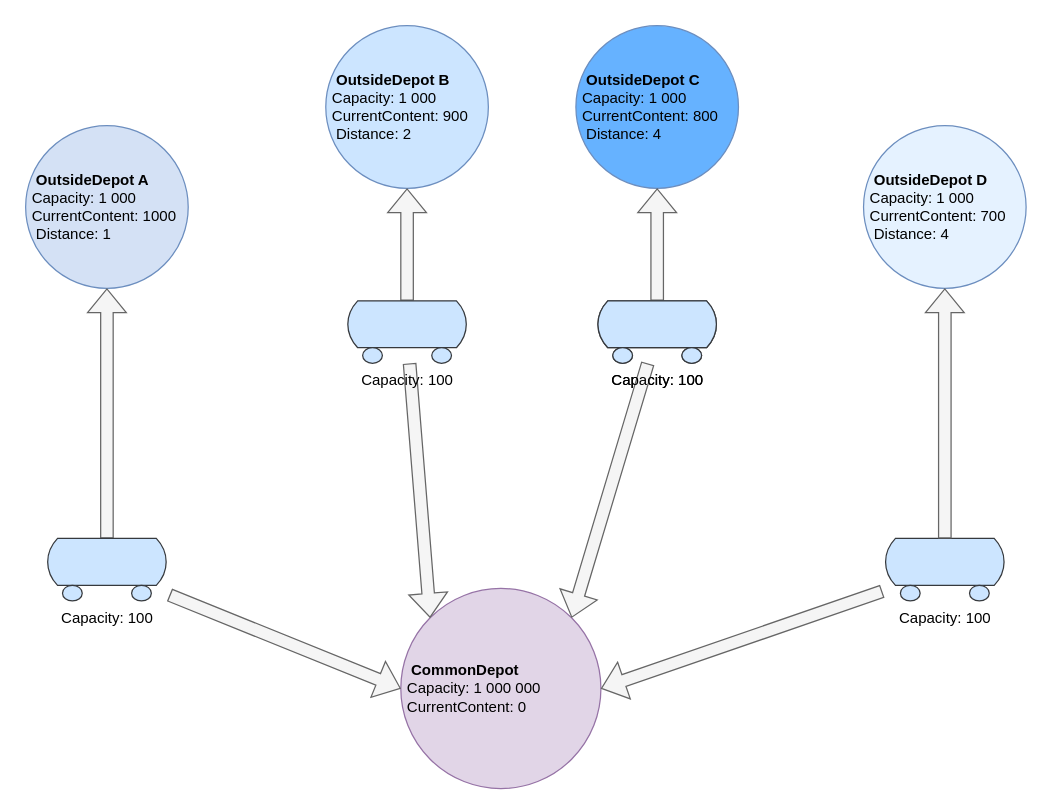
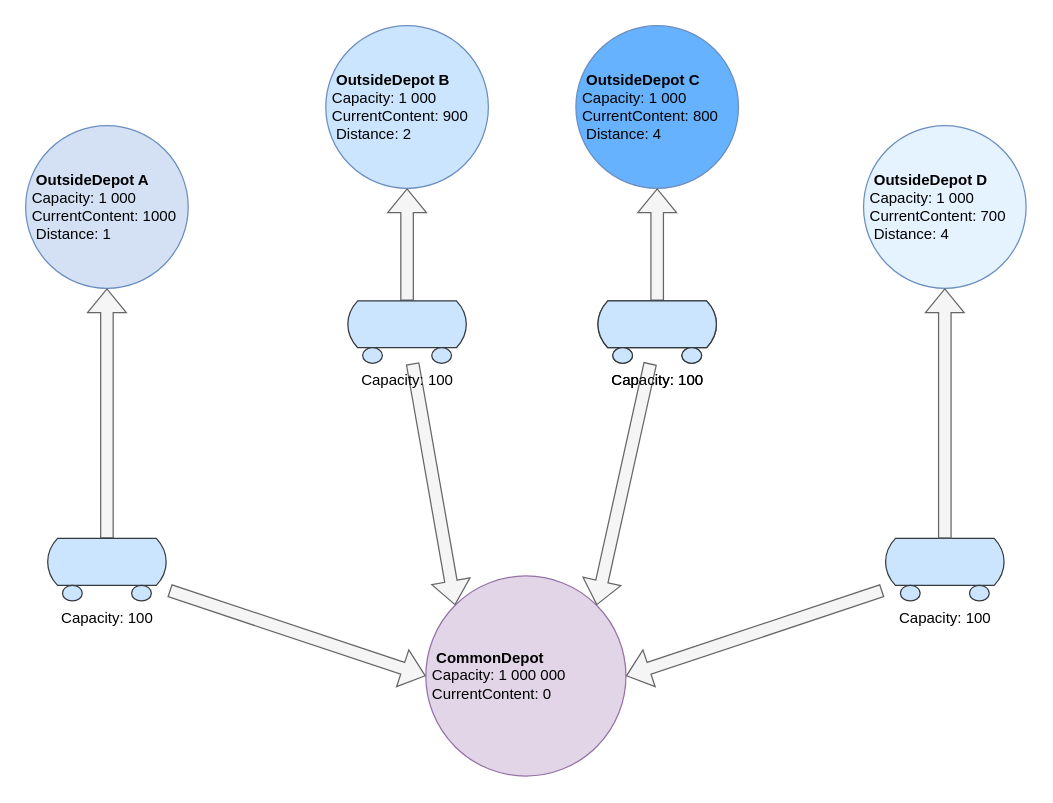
  <mxCell id="0" />
  <mxCell id="1" parent="0" />
- <mxCell id="2" value="&lt;div&gt;&amp;nbsp; &lt;b&gt;CommonDepot&lt;/b&gt;&lt;/div&gt;&lt;div&gt;&lt;span&gt;&amp;nbsp;Capacity: 1 000 000&lt;/span&gt;&lt;/div&gt;&lt;div&gt;&lt;span&gt;&amp;nbsp;CurrentContent: 0&lt;/span&gt;&lt;/div&gt;" style="ellipse;whiteSpace=wrap;html=1;aspect=fixed;align=left;fillColor=#e1d5e7;strokeColor=#9673a6;" parent="1" vertex="1"><mxGeometry x="320" y="470" width="160" height="160" as="geometry" /></mxCell>
+ <mxCell id="2" value="&lt;div&gt;&amp;nbsp; &lt;b&gt;CommonDepot&lt;/b&gt;&lt;/div&gt;&lt;div&gt;&lt;span&gt;&amp;nbsp;Capacity: 1 000 000&lt;/span&gt;&lt;/div&gt;&lt;div&gt;&lt;span&gt;&amp;nbsp;CurrentContent: 0&lt;/span&gt;&lt;/div&gt;" style="ellipse;whiteSpace=wrap;html=1;aspect=fixed;align=left;fillColor=#e1d5e7;strokeColor=#9673a6;" parent="1" vertex="1"><mxGeometry x="340" y="460" width="160" height="160" as="geometry" /></mxCell>
  <mxCell id="3" value="&lt;div&gt;&amp;nbsp;&amp;nbsp;&lt;b&gt;OutsideDepot A&lt;/b&gt;&lt;/div&gt;&lt;div&gt;&lt;span&gt;&amp;nbsp;Capacity: 1 000&lt;/span&gt;&lt;/div&gt;&lt;div&gt;&lt;span&gt;&amp;nbsp;CurrentContent: 1000&lt;/span&gt;&lt;/div&gt;&lt;div&gt;&amp;nbsp; Distance: 1&lt;/div&gt;" style="ellipse;whiteSpace=wrap;html=1;aspect=fixed;align=left;fillColor=#D4E1F5;strokeColor=#6c8ebf;" parent="1" vertex="1"><mxGeometry x="20" y="100" width="130" height="130" as="geometry" /></mxCell>
  <mxCell id="4" value="&lt;div&gt;&amp;nbsp;&amp;nbsp;&lt;b&gt;OutsideDepot B&lt;/b&gt;&lt;/div&gt;&lt;div&gt;&lt;span&gt;&amp;nbsp;Capacity: 1 000&lt;/span&gt;&lt;/div&gt;&lt;div&gt;&lt;span&gt;&amp;nbsp;CurrentContent: 900&lt;/span&gt;&lt;/div&gt;&lt;div&gt;&amp;nbsp; Distance: 2&lt;/div&gt;" style="ellipse;whiteSpace=wrap;html=1;aspect=fixed;align=left;fillColor=#CCE5FF;strokeColor=#6c8ebf;" parent="1" vertex="1"><mxGeometry x="260" y="20" width="130" height="130" as="geometry" /></mxCell>
  <mxCell id="5" value="&lt;div&gt;&amp;nbsp;&amp;nbsp;&lt;b&gt;OutsideDepot C&lt;/b&gt;&lt;/div&gt;&lt;div&gt;&lt;span&gt;&amp;nbsp;Capacity: 1 000&lt;/span&gt;&lt;/div&gt;&lt;div&gt;&lt;span&gt;&amp;nbsp;CurrentContent: 800&lt;/span&gt;&lt;/div&gt;&lt;div&gt;&amp;nbsp; Distance: 4&lt;/div&gt;" style="ellipse;whiteSpace=wrap;html=1;aspect=fixed;align=left;fillColor=#66B2FF;strokeColor=#6c8ebf;" parent="1" vertex="1"><mxGeometry x="460" y="20" width="130" height="130" as="geometry" /></mxCell>
  <mxCell id="6" value="" style="shape=flexArrow;endArrow=classic;startArrow=none;html=1;rounded=0;entryX=0.5;entryY=1;entryDx=0;entryDy=0;fillColor=#f5f5f5;strokeColor=#666666;" parent="1" source="13" target="3" edge="1"><mxGeometry width="100" height="100" relative="1" as="geometry"><mxPoint x="340" y="310" as="sourcePoint" /><mxPoint x="440" y="210" as="targetPoint" /></mxGeometry></mxCell>
  <mxCell id="7" value="" style="shape=flexArrow;endArrow=classic;startArrow=none;html=1;rounded=0;entryX=0.5;entryY=1;entryDx=0;entryDy=0;fillColor=#f5f5f5;strokeColor=#666666;" parent="1" source="14" target="4" edge="1"><mxGeometry width="100" height="100" relative="1" as="geometry"><mxPoint x="246.569" y="493.431" as="sourcePoint" /><mxPoint x="447.574" y="212.426" as="targetPoint" /></mxGeometry></mxCell>
  <mxCell id="8" value="" style="shape=flexArrow;endArrow=classic;startArrow=none;html=1;rounded=0;entryX=0.5;entryY=1;entryDx=0;entryDy=0;fillColor=#f5f5f5;strokeColor=#666666;" parent="1" source="10" target="5" edge="1"><mxGeometry width="100" height="100" relative="1" as="geometry"><mxPoint x="256.569" y="503.431" as="sourcePoint" /><mxPoint x="457.574" y="222.426" as="targetPoint" /></mxGeometry></mxCell>
  <mxCell id="9" value="" style="shape=flexArrow;endArrow=none;startArrow=classic;html=1;rounded=0;fillColor=#f5f5f5;strokeColor=#666666;exitX=0;exitY=0;exitDx=0;exitDy=0;" parent="1" source="2" target="14" edge="1"><mxGeometry width="100" height="100" relative="1" as="geometry"><mxPoint x="260" y="460" as="sourcePoint" /><mxPoint x="422" y="390" as="targetPoint" /></mxGeometry></mxCell>
  <mxCell id="10" value="Capacity: 100" style="verticalLabelPosition=bottom;outlineConnect=0;align=center;dashed=0;html=1;verticalAlign=top;shape=mxgraph.pid.misc.tank_car,_tank_wagon;fillColor=#cce5ff;strokeColor=#36393d;" parent="1" vertex="1"><mxGeometry x="475" y="240" width="100" height="50" as="geometry" /></mxCell>
  <mxCell id="11" value="" style="shape=flexArrow;endArrow=none;startArrow=classic;html=1;rounded=0;exitX=1;exitY=0;exitDx=0;exitDy=0;fillColor=#f5f5f5;strokeColor=#666666;" parent="1" source="2" target="10" edge="1"><mxGeometry width="100" height="100" relative="1" as="geometry"><mxPoint x="236.569" y="516.569" as="sourcePoint" /><mxPoint x="520" y="517" as="targetPoint" /></mxGeometry></mxCell>
  <mxCell id="12" value="" style="shape=flexArrow;endArrow=none;startArrow=classic;html=1;rounded=0;exitX=0;exitY=0.5;exitDx=0;exitDy=0;fillColor=#f5f5f5;strokeColor=#666666;" parent="1" source="2" target="13" edge="1"><mxGeometry width="100" height="100" relative="1" as="geometry"><mxPoint x="236.569" y="403.431" as="sourcePoint" /><mxPoint x="170" y="260" as="targetPoint" /></mxGeometry></mxCell>
  <mxCell id="13" value="Capacity: 100" style="verticalLabelPosition=bottom;outlineConnect=0;align=center;dashed=0;html=1;verticalAlign=top;shape=mxgraph.pid.misc.tank_car,_tank_wagon;fillColor=#cce5ff;strokeColor=#36393d;" parent="1" vertex="1"><mxGeometry x="35" y="430" width="100" height="50" as="geometry" /></mxCell>
  <mxCell id="14" value="Capacity: 100" style="verticalLabelPosition=bottom;outlineConnect=0;align=center;dashed=0;html=1;verticalAlign=top;shape=mxgraph.pid.misc.tank_car,_tank_wagon;fillColor=#cce5ff;strokeColor=#36393d;" parent="1" vertex="1"><mxGeometry x="275" y="240" width="100" height="50" as="geometry" /></mxCell>
  <mxCell id="15" value="&lt;div&gt;&amp;nbsp;&amp;nbsp;&lt;b&gt;OutsideDepot D&lt;/b&gt;&lt;/div&gt;&lt;div&gt;&lt;span&gt;&amp;nbsp;Capacity: 1 000&lt;/span&gt;&lt;/div&gt;&lt;div&gt;&lt;span&gt;&amp;nbsp;CurrentContent: 700&lt;/span&gt;&lt;/div&gt;&lt;div&gt;&amp;nbsp; Distance: 4&lt;/div&gt;" style="ellipse;whiteSpace=wrap;html=1;aspect=fixed;align=left;fillColor=#E5F2FF;strokeColor=#6c8ebf;" parent="1" vertex="1"><mxGeometry x="690" y="100" width="130" height="130" as="geometry" /></mxCell>
  <mxCell id="16" value="Capacity: 100" style="verticalLabelPosition=bottom;outlineConnect=0;align=center;dashed=0;html=1;verticalAlign=top;shape=mxgraph.pid.misc.tank_car,_tank_wagon;fillColor=#cce5ff;strokeColor=#36393d;" parent="1" vertex="1"><mxGeometry x="475" y="240" width="100" height="50" as="geometry" /></mxCell>
  <mxCell id="17" value="Capacity: 100" style="verticalLabelPosition=bottom;outlineConnect=0;align=center;dashed=0;html=1;verticalAlign=top;shape=mxgraph.pid.misc.tank_car,_tank_wagon;fillColor=#cce5ff;strokeColor=#36393d;" parent="1" vertex="1"><mxGeometry x="705" y="430" width="100" height="50" as="geometry" /></mxCell>
  <mxCell id="18" value="" style="shape=flexArrow;endArrow=classic;startArrow=none;html=1;rounded=0;entryX=0.5;entryY=1;entryDx=0;entryDy=0;fillColor=#f5f5f5;strokeColor=#666666;" parent="1" source="17" target="15" edge="1"><mxGeometry width="100" height="100" relative="1" as="geometry"><mxPoint x="535" y="250" as="sourcePoint" /><mxPoint x="535" y="160" as="targetPoint" /></mxGeometry></mxCell>
  <mxCell id="19" value="" style="shape=flexArrow;endArrow=none;startArrow=classic;html=1;rounded=0;exitX=1;exitY=0.5;exitDx=0;exitDy=0;fillColor=#f5f5f5;strokeColor=#666666;" parent="1" source="2" target="17" edge="1"><mxGeometry width="100" height="100" relative="1" as="geometry"><mxPoint x="910" y="528.33" as="sourcePoint" /><mxPoint x="705" y="459.997" as="targetPoint" /></mxGeometry></mxCell>
